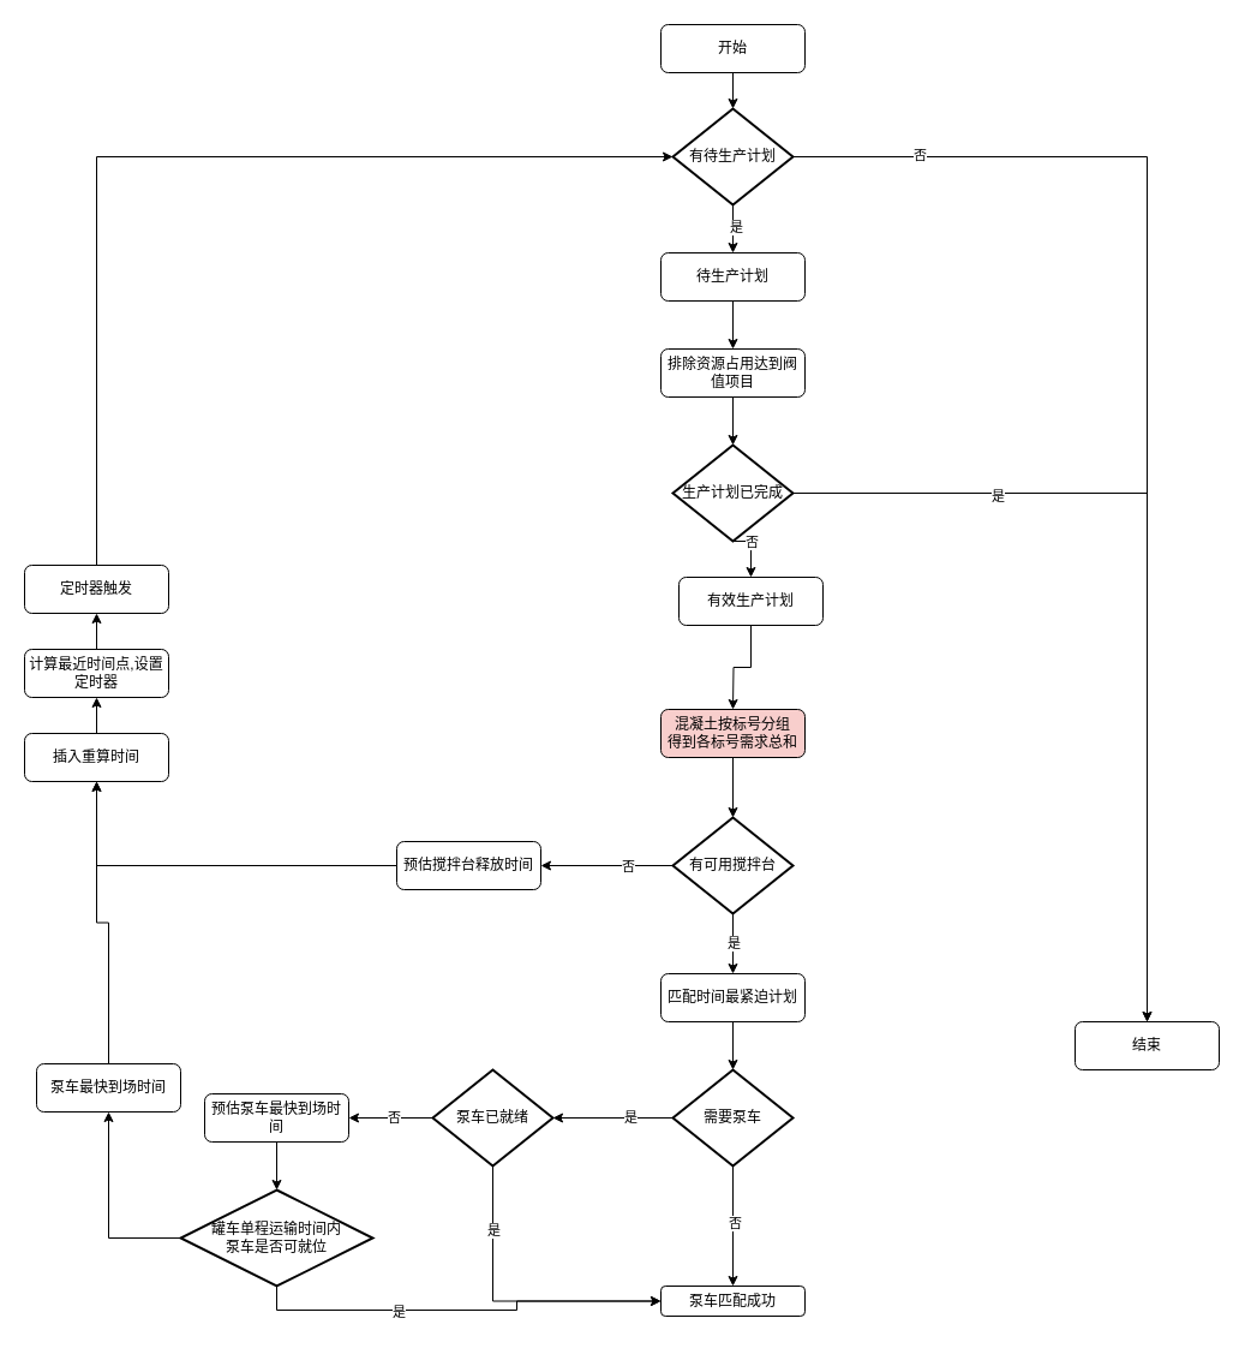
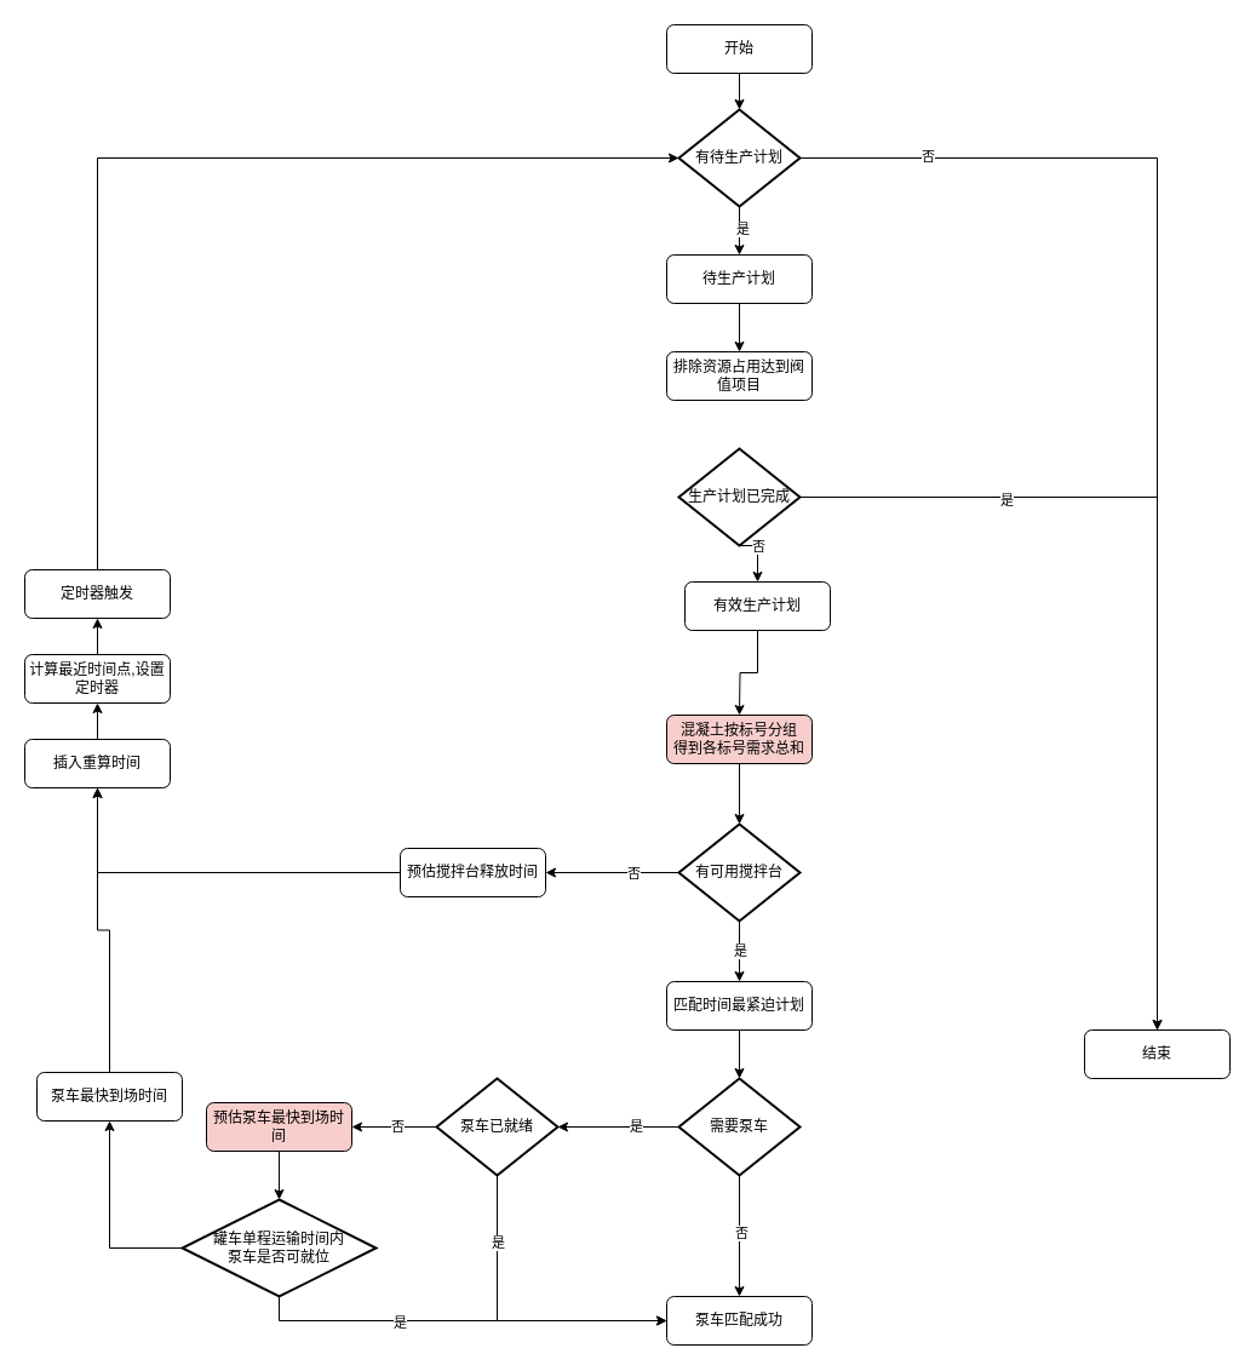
  <mxCell id="0" />
  <mxCell id="1" parent="0" />
  <mxCell id="2" style="edgeStyle=orthogonalEdgeStyle;rounded=0;orthogonalLoop=1;jettySize=auto;html=1;exitX=0.5;exitY=1;exitDx=0;exitDy=0;entryX=0.5;entryY=0;entryDx=0;entryDy=0;entryPerimeter=0;" edge="1" parent="1" source="3" target="18"><mxGeometry relative="1" as="geometry" /></mxCell>
  <mxCell id="3" value="开始" style="rounded=1;whiteSpace=wrap;html=1;fontSize=12;glass=0;strokeWidth=1;shadow=0;" parent="1" vertex="1"><mxGeometry x="550" y="20" width="120" height="40" as="geometry" /></mxCell>
  <mxCell id="4" style="edgeStyle=orthogonalEdgeStyle;rounded=0;orthogonalLoop=1;jettySize=auto;html=1;exitX=0.5;exitY=1;exitDx=0;exitDy=0;" edge="1" parent="1" source="5" target="7"><mxGeometry relative="1" as="geometry" /></mxCell>
  <mxCell id="5" value="待生产计划" style="rounded=1;whiteSpace=wrap;html=1;fontSize=12;glass=0;strokeWidth=1;shadow=0;" vertex="1" parent="1"><mxGeometry x="550" y="210" width="120" height="40" as="geometry" /></mxCell>
- <mxCell id="6" style="edgeStyle=orthogonalEdgeStyle;rounded=0;orthogonalLoop=1;jettySize=auto;html=1;exitX=0.5;exitY=1;exitDx=0;exitDy=0;entryX=0.5;entryY=0;entryDx=0;entryDy=0;entryPerimeter=0;" edge="1" parent="1" source="7" target="12"><mxGeometry relative="1" as="geometry"><mxPoint x="660" y="350" as="targetPoint" /></mxGeometry></mxCell>
  <mxCell id="7" value="排除资源占用达到阀值项目" style="rounded=1;whiteSpace=wrap;html=1;fontSize=12;glass=0;strokeWidth=1;shadow=0;" vertex="1" parent="1"><mxGeometry x="550" y="290" width="120" height="40" as="geometry" /></mxCell>
  <mxCell id="8" style="edgeStyle=orthogonalEdgeStyle;rounded=0;orthogonalLoop=1;jettySize=auto;html=1;exitX=1;exitY=0.5;exitDx=0;exitDy=0;exitPerimeter=0;entryX=0.5;entryY=0;entryDx=0;entryDy=0;" edge="1" parent="1" source="12" target="13"><mxGeometry relative="1" as="geometry"><mxPoint x="870" y="440" as="targetPoint" /></mxGeometry></mxCell>
  <mxCell id="9" value="是" style="edgeLabel;html=1;align=center;verticalAlign=middle;resizable=0;points=[];" vertex="1" connectable="0" parent="8"><mxGeometry x="-0.538" y="-2" relative="1" as="geometry"><mxPoint as="offset" /></mxGeometry></mxCell>
  <mxCell id="10" style="edgeStyle=orthogonalEdgeStyle;rounded=0;orthogonalLoop=1;jettySize=auto;html=1;exitX=0.5;exitY=1;exitDx=0;exitDy=0;exitPerimeter=0;entryX=0.5;entryY=0;entryDx=0;entryDy=0;" edge="1" parent="1" source="12" target="20"><mxGeometry relative="1" as="geometry"><mxPoint x="610" y="540" as="targetPoint" /></mxGeometry></mxCell>
  <mxCell id="11" value="否" style="edgeLabel;html=1;align=center;verticalAlign=middle;resizable=0;points=[];" vertex="1" connectable="0" parent="10"><mxGeometry x="-0.333" relative="1" as="geometry"><mxPoint as="offset" /></mxGeometry></mxCell>
  <mxCell id="12" value="生产计划已完成" style="strokeWidth=2;html=1;shape=mxgraph.flowchart.decision;whiteSpace=wrap;" vertex="1" parent="1"><mxGeometry x="560" y="370" width="100" height="80" as="geometry" /></mxCell>
  <mxCell id="13" value="结束" style="rounded=1;whiteSpace=wrap;html=1;fontSize=12;glass=0;strokeWidth=1;shadow=0;" vertex="1" parent="1"><mxGeometry x="895" y="850" width="120" height="40" as="geometry" /></mxCell>
  <mxCell id="14" style="edgeStyle=orthogonalEdgeStyle;rounded=0;orthogonalLoop=1;jettySize=auto;html=1;exitX=0.5;exitY=1;exitDx=0;exitDy=0;exitPerimeter=0;entryX=0.5;entryY=0;entryDx=0;entryDy=0;" edge="1" parent="1" source="18" target="5"><mxGeometry relative="1" as="geometry" /></mxCell>
  <mxCell id="15" value="是" style="edgeLabel;html=1;align=center;verticalAlign=middle;resizable=0;points=[];" vertex="1" connectable="0" parent="14"><mxGeometry x="-0.1" y="2" relative="1" as="geometry"><mxPoint as="offset" /></mxGeometry></mxCell>
  <mxCell id="16" style="edgeStyle=orthogonalEdgeStyle;rounded=0;orthogonalLoop=1;jettySize=auto;html=1;exitX=1;exitY=0.5;exitDx=0;exitDy=0;exitPerimeter=0;" edge="1" parent="1" source="18" target="13"><mxGeometry relative="1" as="geometry" /></mxCell>
  <mxCell id="17" value="否" style="edgeLabel;html=1;align=center;verticalAlign=middle;resizable=0;points=[];" vertex="1" connectable="0" parent="16"><mxGeometry x="-0.794" y="2" relative="1" as="geometry"><mxPoint as="offset" /></mxGeometry></mxCell>
  <mxCell id="18" value="有待生产计划" style="strokeWidth=2;html=1;shape=mxgraph.flowchart.decision;whiteSpace=wrap;" vertex="1" parent="1"><mxGeometry x="560" y="90" width="100" height="80" as="geometry" /></mxCell>
  <mxCell id="19" style="edgeStyle=orthogonalEdgeStyle;rounded=0;orthogonalLoop=1;jettySize=auto;html=1;exitX=0.5;exitY=1;exitDx=0;exitDy=0;" edge="1" parent="1" source="20"><mxGeometry relative="1" as="geometry"><mxPoint x="610" y="590" as="targetPoint" /></mxGeometry></mxCell>
  <mxCell id="20" value="有效生产计划" style="rounded=1;whiteSpace=wrap;html=1;fontSize=12;glass=0;strokeWidth=1;shadow=0;" vertex="1" parent="1"><mxGeometry x="565" y="480" width="120" height="40" as="geometry" /></mxCell>
  <mxCell id="21" style="edgeStyle=orthogonalEdgeStyle;rounded=0;orthogonalLoop=1;jettySize=auto;html=1;exitX=0;exitY=0.5;exitDx=0;exitDy=0;exitPerimeter=0;entryX=1;entryY=0.5;entryDx=0;entryDy=0;" edge="1" parent="1" source="25" target="27"><mxGeometry relative="1" as="geometry"><mxPoint x="490" y="720" as="targetPoint" /></mxGeometry></mxCell>
  <mxCell id="22" value="否" style="edgeLabel;html=1;align=center;verticalAlign=middle;resizable=0;points=[];" vertex="1" connectable="0" parent="21"><mxGeometry x="-0.314" relative="1" as="geometry"><mxPoint as="offset" /></mxGeometry></mxCell>
  <mxCell id="23" style="edgeStyle=orthogonalEdgeStyle;rounded=0;orthogonalLoop=1;jettySize=auto;html=1;exitX=0.5;exitY=1;exitDx=0;exitDy=0;exitPerimeter=0;entryX=0.5;entryY=0;entryDx=0;entryDy=0;" edge="1" parent="1" source="25"><mxGeometry relative="1" as="geometry"><mxPoint x="610" y="810" as="targetPoint" /></mxGeometry></mxCell>
  <mxCell id="24" value="是" style="edgeLabel;html=1;align=center;verticalAlign=middle;resizable=0;points=[];" vertex="1" connectable="0" parent="23"><mxGeometry x="-0.056" relative="1" as="geometry"><mxPoint as="offset" /></mxGeometry></mxCell>
  <mxCell id="25" value="有可用搅拌台" style="strokeWidth=2;html=1;shape=mxgraph.flowchart.decision;whiteSpace=wrap;" vertex="1" parent="1"><mxGeometry x="560" y="680" width="100" height="80" as="geometry" /></mxCell>
  <mxCell id="26" style="edgeStyle=orthogonalEdgeStyle;rounded=0;orthogonalLoop=1;jettySize=auto;html=1;exitX=0;exitY=0.5;exitDx=0;exitDy=0;entryX=0.5;entryY=1;entryDx=0;entryDy=0;" edge="1" parent="1" source="27" target="32"><mxGeometry relative="1" as="geometry" /></mxCell>
  <mxCell id="27" value="预估搅拌台释放时间" style="rounded=1;whiteSpace=wrap;html=1;fontSize=12;glass=0;strokeWidth=1;shadow=0;" vertex="1" parent="1"><mxGeometry x="330" y="700" width="120" height="40" as="geometry" /></mxCell>
  <mxCell id="28" style="edgeStyle=orthogonalEdgeStyle;rounded=0;orthogonalLoop=1;jettySize=auto;html=1;exitX=0.5;exitY=1;exitDx=0;exitDy=0;entryX=0.5;entryY=0;entryDx=0;entryDy=0;entryPerimeter=0;" edge="1" parent="1" source="29" target="25"><mxGeometry relative="1" as="geometry" /></mxCell>
  <mxCell id="29" value="混凝土按标号分组&lt;br&gt;得到各标号需求总和" style="rounded=1;whiteSpace=wrap;html=1;fontSize=12;glass=0;strokeWidth=1;shadow=0;fillColor=#f8cecc;" vertex="1" parent="1"><mxGeometry x="550" y="590" width="120" height="40" as="geometry" /></mxCell>
  <mxCell id="30" style="edgeStyle=orthogonalEdgeStyle;rounded=0;orthogonalLoop=1;jettySize=auto;html=1;entryX=0;entryY=0.5;entryDx=0;entryDy=0;entryPerimeter=0;exitX=0.5;exitY=0;exitDx=0;exitDy=0;" edge="1" parent="1" source="33" target="18"><mxGeometry relative="1" as="geometry"><mxPoint y="120" as="targetPoint" x="390" /><mxPoint x="200" y="440" as="sourcePoint" /></mxGeometry></mxCell>
  <mxCell id="31" style="edgeStyle=orthogonalEdgeStyle;rounded=0;orthogonalLoop=1;jettySize=auto;html=1;exitX=0.5;exitY=0;exitDx=0;exitDy=0;entryX=0.5;entryY=1;entryDx=0;entryDy=0;" edge="1" parent="1" source="32" target="35"><mxGeometry relative="1" as="geometry" /></mxCell>
  <mxCell id="32" value="插入重算时间" style="rounded=1;whiteSpace=wrap;html=1;fontSize=12;glass=0;strokeWidth=1;shadow=0;" vertex="1" parent="1"><mxGeometry x="20" y="610" width="120" height="40" as="geometry" /></mxCell>
  <mxCell id="33" value="定时器触发" style="rounded=1;whiteSpace=wrap;html=1;fontSize=12;glass=0;strokeWidth=1;shadow=0;" vertex="1" parent="1"><mxGeometry x="20" y="470" width="120" height="40" as="geometry" /></mxCell>
  <mxCell id="34" style="edgeStyle=orthogonalEdgeStyle;rounded=0;orthogonalLoop=1;jettySize=auto;html=1;exitX=0.5;exitY=0;exitDx=0;exitDy=0;entryX=0.5;entryY=1;entryDx=0;entryDy=0;" edge="1" parent="1" source="35" target="33"><mxGeometry relative="1" as="geometry" /></mxCell>
  <mxCell id="35" value="计算最近时间点,设置定时器" style="rounded=1;whiteSpace=wrap;html=1;fontSize=12;glass=0;strokeWidth=1;shadow=0;" vertex="1" parent="1"><mxGeometry x="20" y="540" width="120" height="40" as="geometry" /></mxCell>
  <mxCell id="36" style="edgeStyle=orthogonalEdgeStyle;rounded=0;orthogonalLoop=1;jettySize=auto;html=1;exitX=0.5;exitY=1;exitDx=0;exitDy=0;entryX=0.5;entryY=0;entryDx=0;entryDy=0;entryPerimeter=0;" edge="1" parent="1" source="37" target="42"><mxGeometry relative="1" as="geometry"><mxPoint x="609.647" y="900" as="targetPoint" /></mxGeometry></mxCell>
  <mxCell id="37" value="匹配时间最紧迫计划" style="rounded=1;whiteSpace=wrap;html=1;fontSize=12;glass=0;strokeWidth=1;shadow=0;" vertex="1" parent="1"><mxGeometry x="550" y="810" width="120" height="40" as="geometry" /></mxCell>
  <mxCell id="38" style="edgeStyle=orthogonalEdgeStyle;rounded=0;orthogonalLoop=1;jettySize=auto;html=1;exitX=0.5;exitY=1;exitDx=0;exitDy=0;exitPerimeter=0;entryX=0.5;entryY=0;entryDx=0;entryDy=0;" edge="1" parent="1" source="42" target="43"><mxGeometry relative="1" as="geometry"><mxPoint x="610" y="1030" as="targetPoint" /></mxGeometry></mxCell>
  <mxCell id="39" value="否" style="edgeLabel;html=1;align=center;verticalAlign=middle;resizable=0;points=[];" vertex="1" connectable="0" parent="38"><mxGeometry x="-0.037" y="1" relative="1" as="geometry"><mxPoint y="-1" as="offset" /></mxGeometry></mxCell>
  <mxCell id="40" style="edgeStyle=orthogonalEdgeStyle;rounded=0;orthogonalLoop=1;jettySize=auto;html=1;exitX=0;exitY=0.5;exitDx=0;exitDy=0;exitPerimeter=0;entryX=1;entryY=0.5;entryDx=0;entryDy=0;entryPerimeter=0;" edge="1" parent="1" source="42" target="48"><mxGeometry relative="1" as="geometry" /></mxCell>
  <mxCell id="41" value="是" style="edgeLabel;html=1;align=center;verticalAlign=middle;resizable=0;points=[];" vertex="1" connectable="0" parent="40"><mxGeometry x="-0.275" y="-1" relative="1" as="geometry"><mxPoint as="offset" /></mxGeometry></mxCell>
  <mxCell id="42" value="需要泵车" style="strokeWidth=2;html=1;shape=mxgraph.flowchart.decision;whiteSpace=wrap;" vertex="1" parent="1"><mxGeometry x="560" y="890" width="100" height="80" as="geometry" /></mxCell>
- <mxCell id="43" value="泵车匹配成功" style="rounded=1;whiteSpace=wrap;html=1;fontSize=12;glass=0;strokeWidth=1;shadow=0;" vertex="1" parent="1"><mxGeometry x="550" y="1070" width="120" height="25" as="geometry" /></mxCell>
+ <mxCell id="43" value="泵车匹配成功" style="rounded=1;whiteSpace=wrap;html=1;fontSize=12;glass=0;strokeWidth=1;shadow=0;" vertex="1" parent="1"><mxGeometry x="550" y="1070" width="120" height="40" as="geometry" /></mxCell>
  <mxCell id="44" style="edgeStyle=orthogonalEdgeStyle;rounded=0;orthogonalLoop=1;jettySize=auto;html=1;exitX=0.5;exitY=1;exitDx=0;exitDy=0;exitPerimeter=0;entryX=0;entryY=0.5;entryDx=0;entryDy=0;" edge="1" parent="1" source="48" target="43"><mxGeometry relative="1" as="geometry" /></mxCell>
  <mxCell id="45" value="是" style="edgeLabel;html=1;align=center;verticalAlign=middle;resizable=0;points=[];" vertex="1" connectable="0" parent="44"><mxGeometry x="-0.573" relative="1" as="geometry"><mxPoint y="-1" as="offset" /></mxGeometry></mxCell>
  <mxCell id="46" style="edgeStyle=orthogonalEdgeStyle;rounded=0;orthogonalLoop=1;jettySize=auto;html=1;exitX=0;exitY=0.5;exitDx=0;exitDy=0;exitPerimeter=0;entryX=1;entryY=0.5;entryDx=0;entryDy=0;" edge="1" parent="1" source="48" target="50"><mxGeometry relative="1" as="geometry" /></mxCell>
  <mxCell id="47" value="否" style="edgeLabel;html=1;align=center;verticalAlign=middle;resizable=0;points=[];" vertex="1" connectable="0" parent="46"><mxGeometry x="-0.066" y="-1" relative="1" as="geometry"><mxPoint as="offset" /></mxGeometry></mxCell>
  <mxCell id="48" value="泵车已就绪" style="strokeWidth=2;html=1;shape=mxgraph.flowchart.decision;whiteSpace=wrap;" vertex="1" parent="1"><mxGeometry x="360" y="890" width="100" height="80" as="geometry" /></mxCell>
  <mxCell id="49" style="edgeStyle=orthogonalEdgeStyle;rounded=0;orthogonalLoop=1;jettySize=auto;html=1;exitX=0.5;exitY=1;exitDx=0;exitDy=0;entryX=0.5;entryY=0;entryDx=0;entryDy=0;entryPerimeter=0;" edge="1" parent="1" source="50" target="54"><mxGeometry relative="1" as="geometry" /></mxCell>
- <mxCell id="50" value="预估泵车最快到场时间" style="rounded=1;whiteSpace=wrap;html=1;fontSize=12;glass=0;strokeWidth=1;shadow=0;" vertex="1" parent="1"><mxGeometry x="170" y="910" width="120" height="40" as="geometry" /></mxCell>
+ <mxCell id="50" value="预估泵车最快到场时间" style="rounded=1;whiteSpace=wrap;html=1;fontSize=12;glass=0;strokeWidth=1;shadow=0;fillColor=#f8cecc;" vertex="1" parent="1"><mxGeometry x="170" y="910" width="120" height="40" as="geometry" /></mxCell>
  <mxCell id="51" style="edgeStyle=orthogonalEdgeStyle;rounded=0;orthogonalLoop=1;jettySize=auto;html=1;exitX=0.5;exitY=1;exitDx=0;exitDy=0;exitPerimeter=0;entryX=0;entryY=0.5;entryDx=0;entryDy=0;" edge="1" parent="1" source="54" target="43"><mxGeometry relative="1" as="geometry" /></mxCell>
  <mxCell id="52" value="是" style="edgeLabel;html=1;align=center;verticalAlign=middle;resizable=0;points=[];" vertex="1" connectable="0" parent="51"><mxGeometry x="-0.302" y="-1" relative="1" as="geometry"><mxPoint as="offset" /></mxGeometry></mxCell>
  <mxCell id="53" style="edgeStyle=orthogonalEdgeStyle;rounded=0;orthogonalLoop=1;jettySize=auto;html=1;exitX=0;exitY=0.5;exitDx=0;exitDy=0;exitPerimeter=0;" edge="1" parent="1" source="54" target="56"><mxGeometry relative="1" as="geometry" /></mxCell>
  <mxCell id="54" value="罐车单程运输时间内&lt;br&gt;泵车是否可就位" style="strokeWidth=2;html=1;shape=mxgraph.flowchart.decision;whiteSpace=wrap;" vertex="1" parent="1"><mxGeometry x="150" y="990" width="160" height="80" as="geometry" /></mxCell>
  <mxCell id="55" style="edgeStyle=orthogonalEdgeStyle;rounded=0;orthogonalLoop=1;jettySize=auto;html=1;exitX=0.5;exitY=0;exitDx=0;exitDy=0;entryX=0.5;entryY=1;entryDx=0;entryDy=0;" edge="1" parent="1" source="56" target="32"><mxGeometry relative="1" as="geometry" /></mxCell>
  <mxCell id="56" value="泵车最快到场时间" style="rounded=1;whiteSpace=wrap;html=1;fontSize=12;glass=0;strokeWidth=1;shadow=0;" vertex="1" parent="1"><mxGeometry x="30" y="885" width="120" height="40" as="geometry" /></mxCell>
